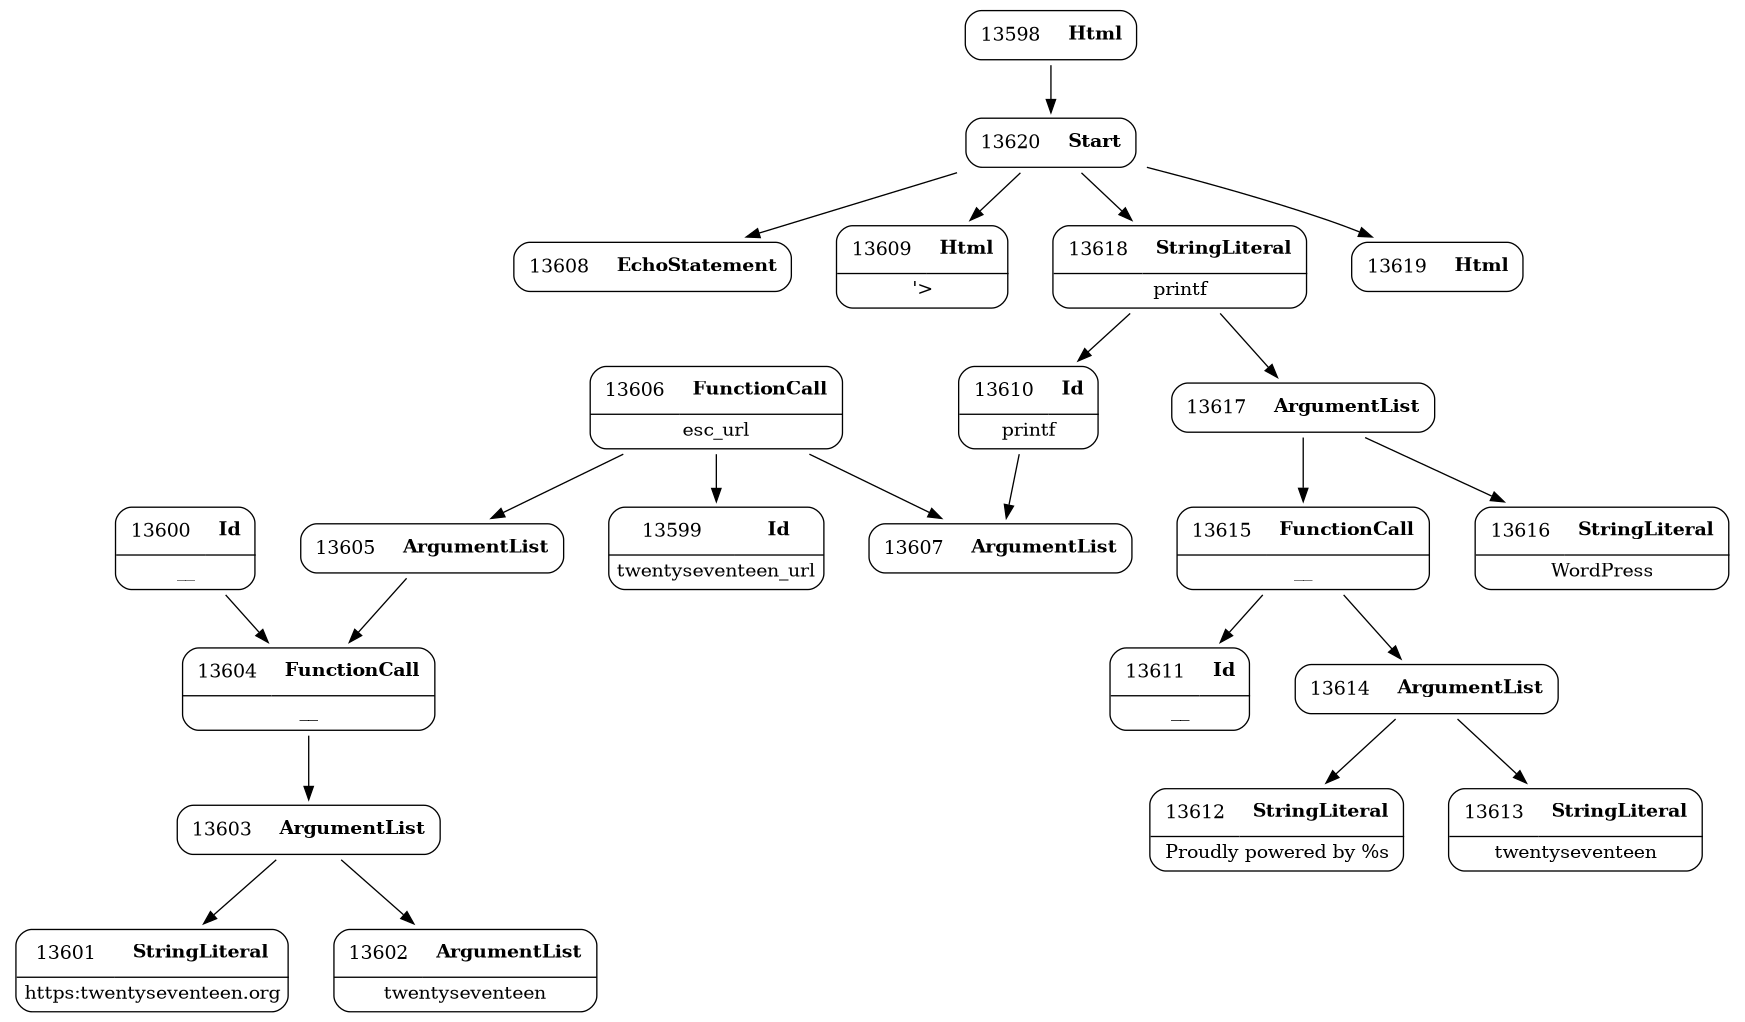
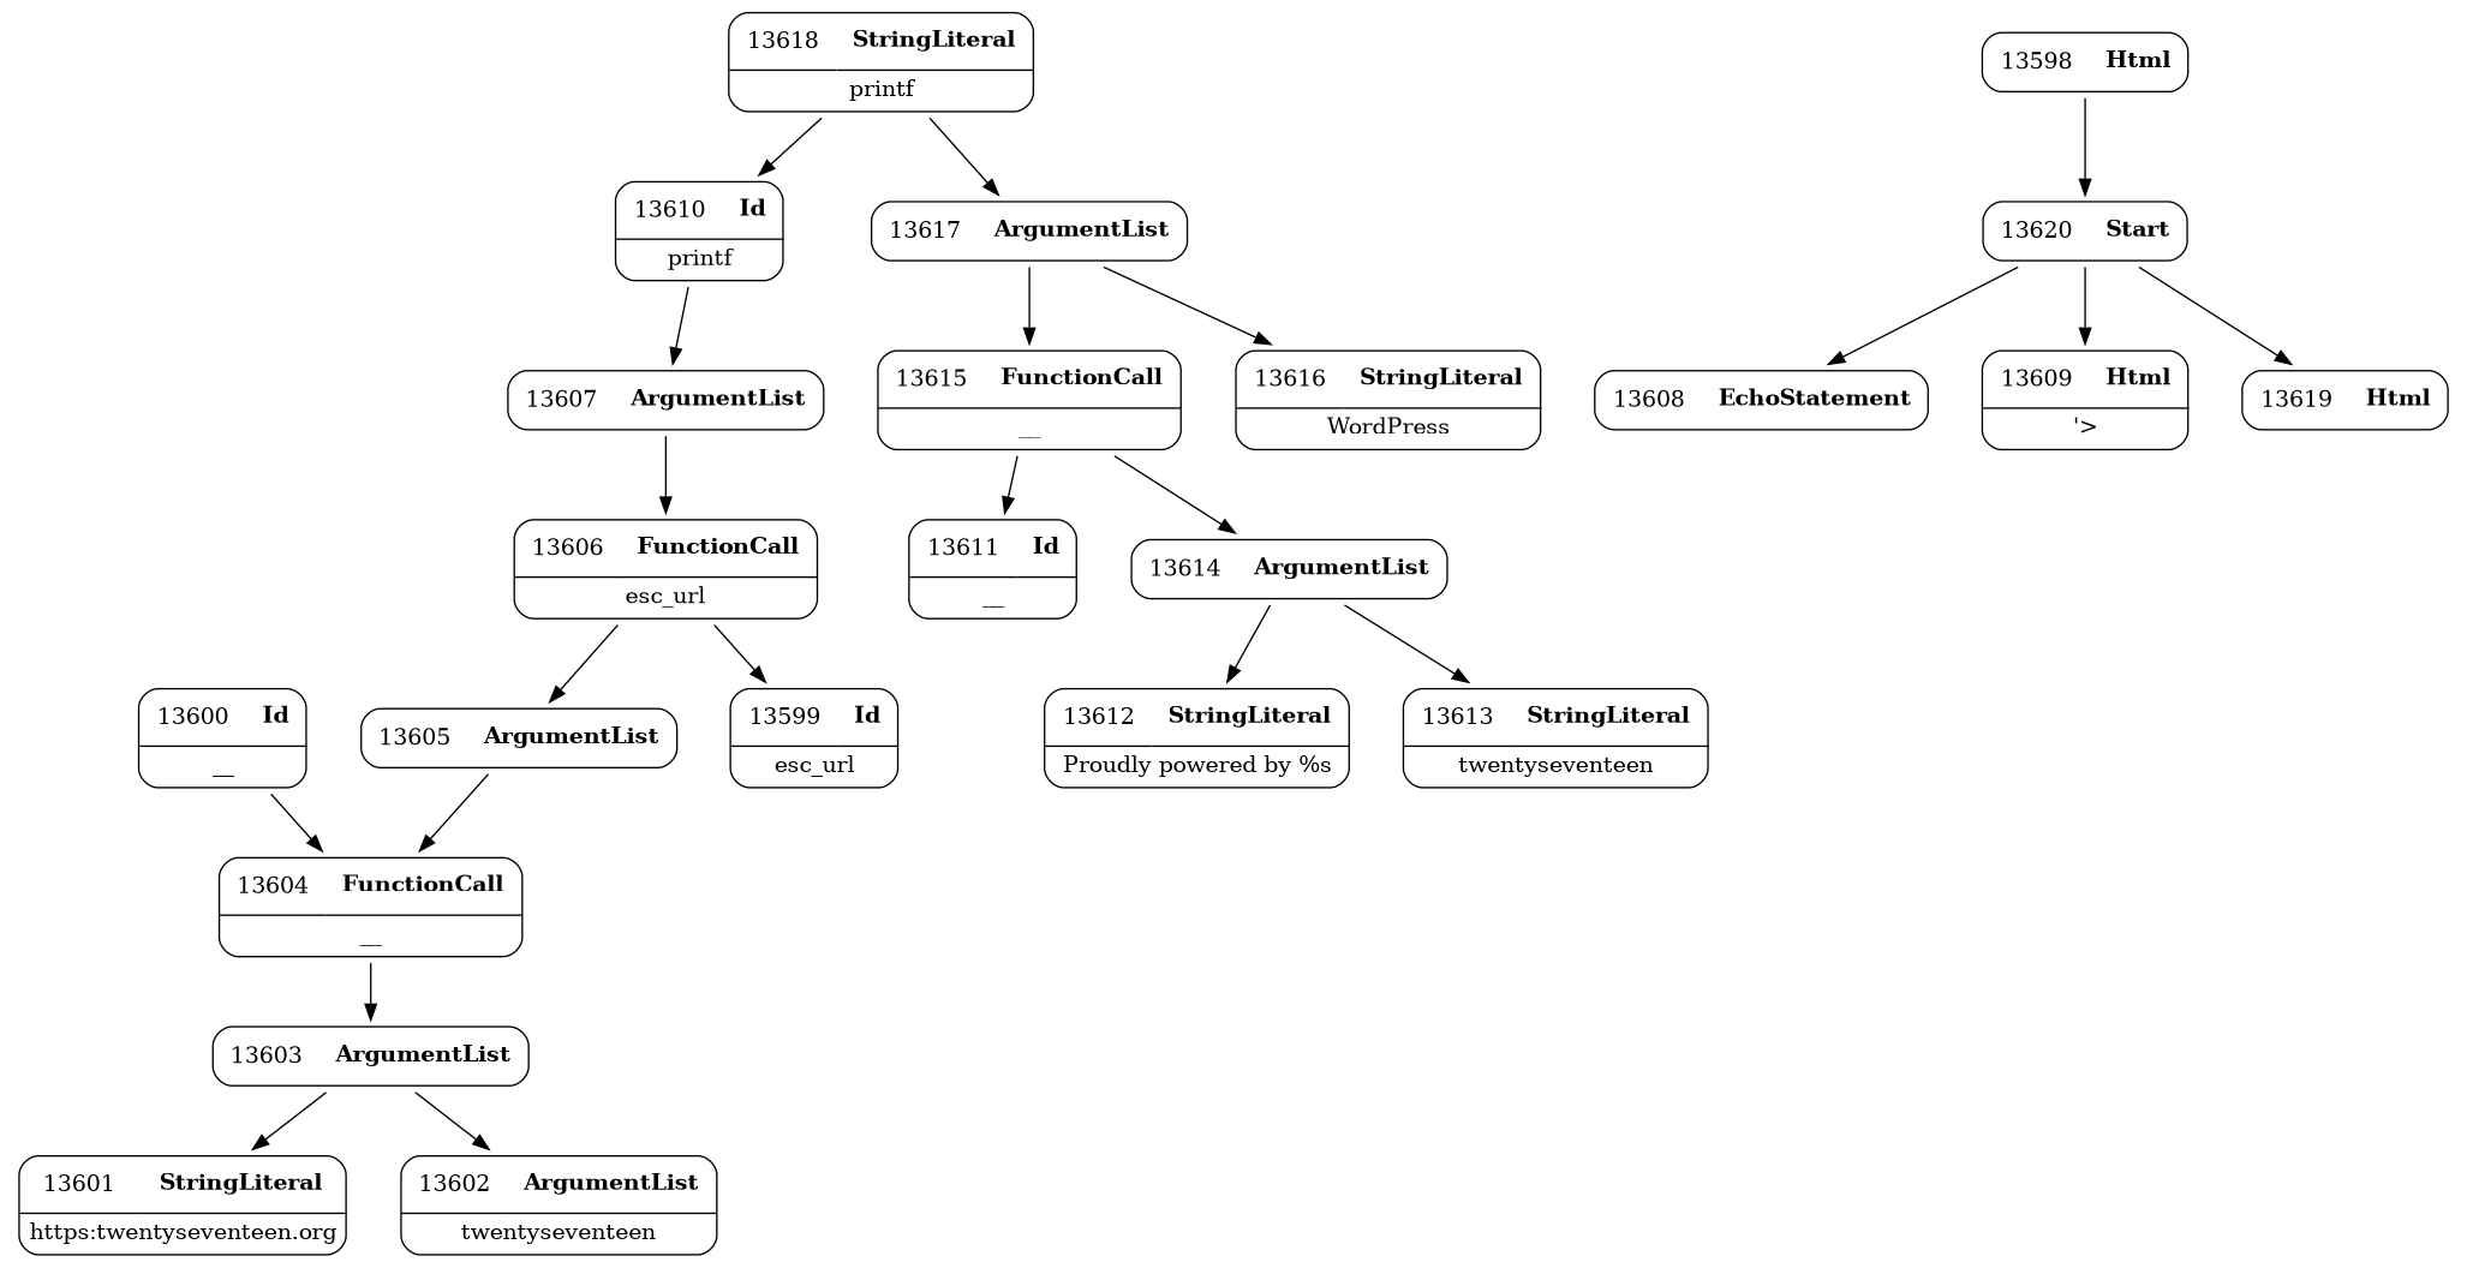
  digraph {
    node [shape=none]
    edge [weight=2]
    n1 [label=<<TABLE border='1' cellspacing='0' cellpadding='10' style='rounded' ><TR><TD border='0'>13600</TD><TD border='0'><B>Id</B></TD></TR><HR/><TR><TD border='0' cellpadding='5' colspan='2'>__</TD></TR></TABLE>>]
    n2 [label=<<TABLE border='1' cellspacing='0' cellpadding='10' style='rounded' ><TR><TD border='0'>13604</TD><TD border='0'><B>FunctionCall</B></TD></TR><HR/><TR><TD border='0' cellpadding='5' colspan='2'>__</TD></TR></TABLE>>]
    n3 [label=<<TABLE border='1' cellspacing='0' cellpadding='10' style='rounded' ><TR><TD border='0'>13601</TD><TD border='0'><B>StringLiteral</B></TD></TR><HR/><TR><TD border='0' cellpadding='5' colspan='2'>https:twentyseventeen.org</TD></TR></TABLE>>]
    n4 [label=<<TABLE border='1' cellspacing='0' cellpadding='10' style='rounded' ><TR><TD border='0'>13602</TD><TD border='0'><B>ArgumentList</B></TD></TR><HR/><TR><TD border='0' cellpadding='5' colspan='2'>twentyseventeen</TD></TR></TABLE>>]
    n5 [label=<<TABLE border='1' cellspacing='0' cellpadding='10' style='rounded' ><TR><TD border='0'>13603</TD><TD border='0'><B>ArgumentList</B></TD></TR></TABLE>>]
    n6 [label=<<TABLE border='1' cellspacing='0' cellpadding='10' style='rounded' ><TR><TD border='0'>13605</TD><TD border='0'><B>ArgumentList</B></TD></TR></TABLE>>]
    n7 [label=<<TABLE border='1' cellspacing='0' cellpadding='10' style='rounded' ><TR><TD border='0'>13606</TD><TD border='0'><B>FunctionCall</B></TD></TR><HR/><TR><TD border='0' cellpadding='5' colspan='2'>esc_url</TD></TR></TABLE>>]
-   n8 [label=<<TABLE border='1' cellspacing='0' cellpadding='10' style='rounded' ><TR><TD border='0'>13599</TD><TD border='0'><B>Id</B></TD></TR><HR/><TR><TD border='0' cellpadding='5' colspan='2'>twentyseventeen_url</TD></TR></TABLE>>]
+   n8 [label=<<TABLE border='1' cellspacing='0' cellpadding='10' style='rounded' ><TR><TD border='0'>13599</TD><TD border='0'><B>Id</B></TD></TR><HR/><TR><TD border='0' cellpadding='5' colspan='2'>esc_url</TD></TR></TABLE>>]
    n9 [label=<<TABLE border='1' cellspacing='0' cellpadding='10' style='rounded' ><TR><TD border='0'>13607</TD><TD border='0'><B>ArgumentList</B></TD></TR></TABLE>>]
    n10 [label=<<TABLE border='1' cellspacing='0' cellpadding='10' style='rounded' ><TR><TD border='0'>13608</TD><TD border='0'><B>EchoStatement</B></TD></TR></TABLE>>]
    n11 [label=<<TABLE border='1' cellspacing='0' cellpadding='10' style='rounded' ><TR><TD border='0'>13609</TD><TD border='0'><B>Html</B></TD></TR><HR/><TR><TD border='0' cellpadding='5' colspan='2'>'&gt;</TD></TR></TABLE>>]
    n12 [label=<<TABLE border='1' cellspacing='0' cellpadding='10' style='rounded' ><TR><TD border='0'>13610</TD><TD border='0'><B>Id</B></TD></TR><HR/><TR><TD border='0' cellpadding='5' colspan='2'>printf</TD></TR></TABLE>>]
    n13 [label=<<TABLE border='1' cellspacing='0' cellpadding='10' style='rounded' ><TR><TD border='0'>13611</TD><TD border='0'><B>Id</B></TD></TR><HR/><TR><TD border='0' cellpadding='5' colspan='2'>__</TD></TR></TABLE>>]
    n14 [label=<<TABLE border='1' cellspacing='0' cellpadding='10' style='rounded' ><TR><TD border='0'>13612</TD><TD border='0'><B>StringLiteral</B></TD></TR><HR/><TR><TD border='0' cellpadding='5' colspan='2'>Proudly powered by %s</TD></TR></TABLE>>]
    n15 [label=<<TABLE border='1' cellspacing='0' cellpadding='10' style='rounded' ><TR><TD border='0'>13613</TD><TD border='0'><B>StringLiteral</B></TD></TR><HR/><TR><TD border='0' cellpadding='5' colspan='2'>twentyseventeen</TD></TR></TABLE>>]
    n16 [label=<<TABLE border='1' cellspacing='0' cellpadding='10' style='rounded' ><TR><TD border='0'>13614</TD><TD border='0'><B>ArgumentList</B></TD></TR></TABLE>>]
    n17 [label=<<TABLE border='1' cellspacing='0' cellpadding='10' style='rounded' ><TR><TD border='0'>13615</TD><TD border='0'><B>FunctionCall</B></TD></TR><HR/><TR><TD border='0' cellpadding='5' colspan='2'>__</TD></TR></TABLE>>]
    n18 [label=<<TABLE border='1' cellspacing='0' cellpadding='10' style='rounded' ><TR><TD border='0'>13616</TD><TD border='0'><B>StringLiteral</B></TD></TR><HR/><TR><TD border='0' cellpadding='5' colspan='2'>WordPress</TD></TR></TABLE>>]
    n19 [label=<<TABLE border='1' cellspacing='0' cellpadding='10' style='rounded' ><TR><TD border='0'>13617</TD><TD border='0'><B>ArgumentList</B></TD></TR></TABLE>>]
    n20 [label=<<TABLE border='1' cellspacing='0' cellpadding='10' style='rounded' ><TR><TD border='0'>13618</TD><TD border='0'><B>StringLiteral</B></TD></TR><HR/><TR><TD border='0' cellpadding='5' colspan='2'>printf</TD></TR></TABLE>>]
    n21 [label=<<TABLE border='1' cellspacing='0' cellpadding='10' style='rounded' ><TR><TD border='0'>13619</TD><TD border='0'><B>Html</B></TD></TR></TABLE>>]
    n22 [label=<<TABLE border='1' cellspacing='0' cellpadding='10' style='rounded' ><TR><TD border='0'>13620</TD><TD border='0'><B>Start</B></TD></TR></TABLE>>]
    n23 [label=<<TABLE border='1' cellspacing='0' cellpadding='10' style='rounded' ><TR><TD border='0'>13598</TD><TD border='0'><B>Html</B></TD></TR></TABLE>>]
    n1 -> n2
    n2 -> n5
    n5 -> n3
    n5 -> n4
    n6 -> n2
    n7 -> n6
    n7 -> n8
-   n7 -> n9
+   n9 -> n7
    n12 -> n9
    n16 -> n14
    n16 -> n15
    n17 -> n13
    n17 -> n16
    n19 -> n17
    n19 -> n18
    n20 -> n12
    n20 -> n19
    n22 -> n10
    n22 -> n11
-   n22 -> n20
    n22 -> n21
    n23 -> n22
  }
